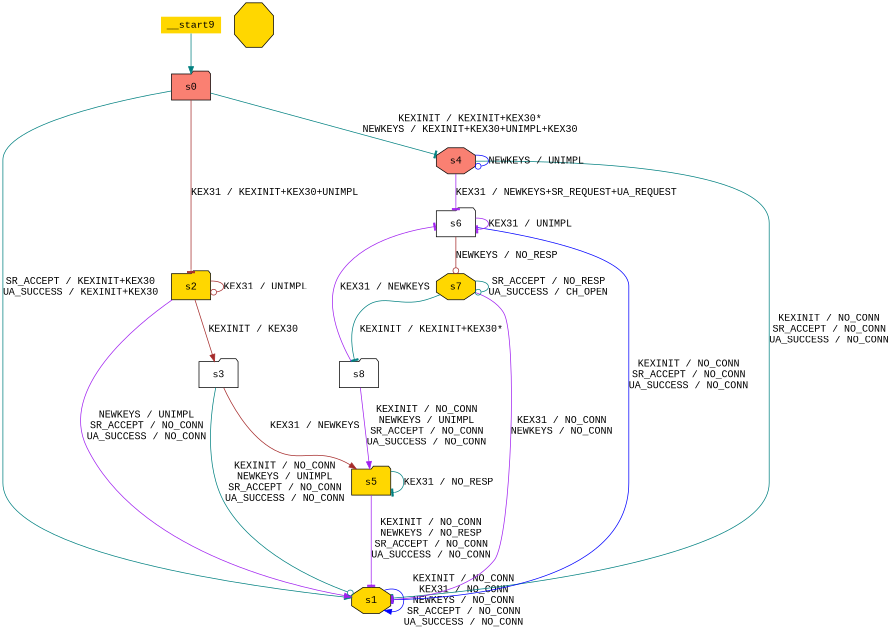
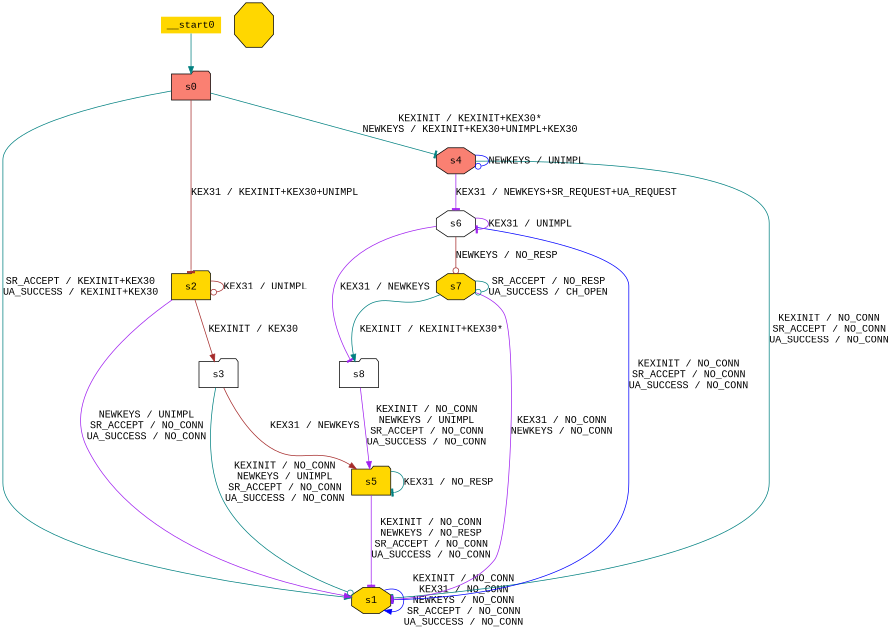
  digraph {
    fontname="Liberation Mono"
    node [fillcolor=gold fontname="Liberation Mono" shape=folder style=filled]
    edge [arrowhead=tee color=teal fontname="Liberation Mono"]
    n1 [fillcolor=salmon label=s0]
    n2 [label=s1 shape=octagon]
    n3 [label=s2]
    n4 [fillcolor=salmon label=s4 shape=octagon]
    n5 [fillcolor=white label=s3]
-   n6 [fillcolor=white label=s6]
+   n6 [fillcolor=white label=s6 shape=octagon]
    n7 [label=s5]
    n8 [label=s7 shape=octagon]
    n9 [fillcolor=white label=s8]
-   __start0 [height=0 shape=none width=0 label=__start9]
+   __start0 [height=0 shape=none width=0]
    "\n\n" [shape=octagon]
    n1 -> n2 [arrowhead=normal label="SR_ACCEPT / KEXINIT+KEX30\nUA_SUCCESS / KEXINIT+KEX30"]
    n1 -> n3 [color=brown label="KEX31 / KEXINIT+KEX30+UNIMPL"]
    n1 -> n4 [label="KEXINIT / KEXINIT+KEX30*\nNEWKEYS / KEXINIT+KEX30+UNIMPL+KEX30"]
    n2 -> n2 [arrowhead=normal color=blue label="KEXINIT / NO_CONN\nKEX31 / NO_CONN\nNEWKEYS / NO_CONN\nSR_ACCEPT / NO_CONN\nUA_SUCCESS / NO_CONN"]
    n3 -> n2 [arrowhead=normal color=purple label="NEWKEYS / UNIMPL\nSR_ACCEPT / NO_CONN\nUA_SUCCESS / NO_CONN"]
    n3 -> n3 [arrowhead=odot color=brown label="KEX31 / UNIMPL"]
    n3 -> n5 [arrowhead=normal color=brown label="KEXINIT / KEX30"]
    n4 -> n2 [label="KEXINIT / NO_CONN\nSR_ACCEPT / NO_CONN\nUA_SUCCESS / NO_CONN"]
    n4 -> n4 [arrowhead=odot color=blue label="NEWKEYS / UNIMPL"]
    n4 -> n6 [color=purple label="KEX31 / NEWKEYS+SR_REQUEST+UA_REQUEST"]
    n5 -> n2 [arrowhead=odot label="KEXINIT / NO_CONN\nNEWKEYS / UNIMPL\nSR_ACCEPT / NO_CONN\nUA_SUCCESS / NO_CONN"]
    n5 -> n7 [arrowhead=normal color=brown label="KEX31 / NEWKEYS"]
    n6 -> n2 [color=blue label="KEXINIT / NO_CONN\nSR_ACCEPT / NO_CONN\nUA_SUCCESS / NO_CONN"]
    n6 -> n6 [color=purple label="KEX31 / UNIMPL"]
    n6 -> n8 [arrowhead=odot color=brown label="NEWKEYS / NO_RESP"]
    n7 -> n2 [color=purple label="KEXINIT / NO_CONN\nNEWKEYS / NO_RESP\nSR_ACCEPT / NO_CONN\nUA_SUCCESS / NO_CONN"]
    n7 -> n7 [label="KEX31 / NO_RESP"]
    n8 -> n2 [color=purple label="KEX31 / NO_CONN\nNEWKEYS / NO_CONN"]
    n8 -> n8 [arrowhead=odot label="SR_ACCEPT / NO_RESP\nUA_SUCCESS / CH_OPEN"]
-   n8 -> n9 [label="KEXINIT / KEXINIT+KEX30*"]
-   n9 -> n6 [color=purple label="KEX31 / NEWKEYS"]
+   n8 -> n9 [arrowhead=normal label="KEXINIT / KEXINIT+KEX30*"]
+   n6 -> n9 [color=purple label="KEX31 / NEWKEYS"]
    n9 -> n7 [arrowhead=normal color=purple label="KEXINIT / NO_CONN\nNEWKEYS / UNIMPL\nSR_ACCEPT / NO_CONN\nUA_SUCCESS / NO_CONN"]
    __start0 -> n1 [arrowhead=normal]
  }
